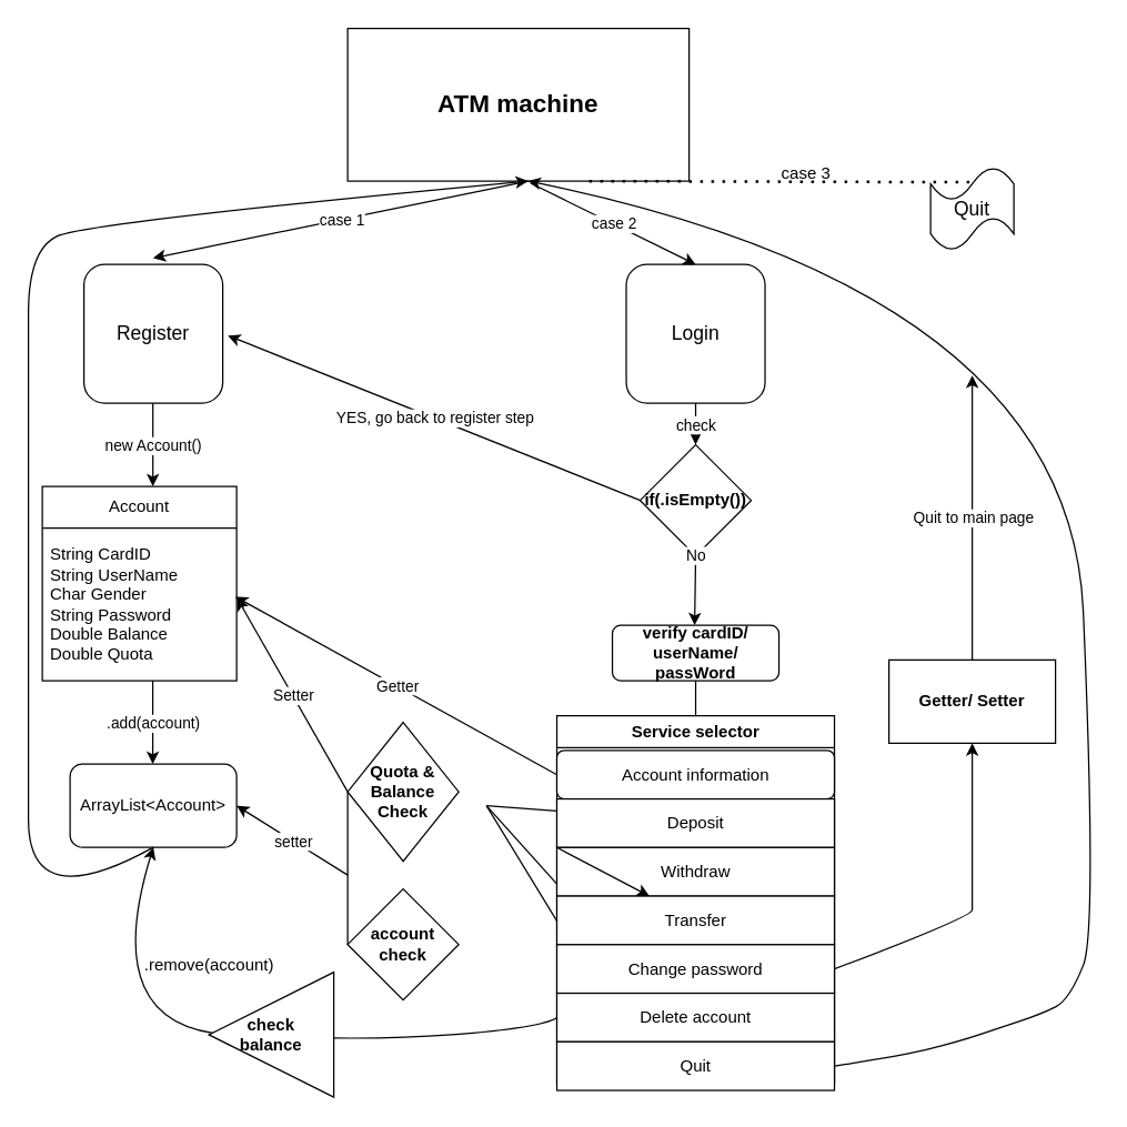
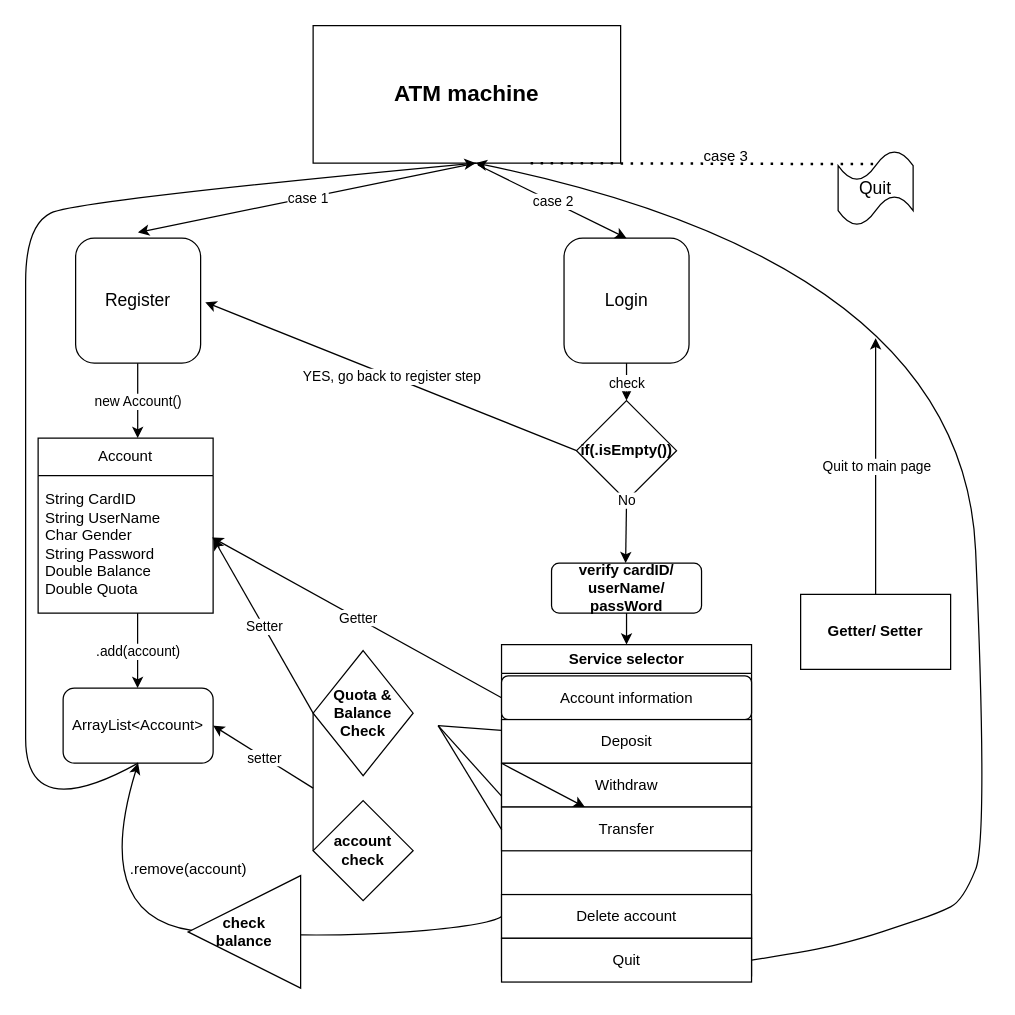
  <mxCell id="0" />
  <mxCell id="1" parent="0" />
  <mxCell id="2" value="&lt;font style=&quot;font-size: 18px;&quot;&gt;&lt;b&gt;ATM machine&lt;/b&gt;&lt;/font&gt;" style="rounded=0;whiteSpace=wrap;html=1;" vertex="1" parent="1"><mxGeometry x="250" y="20" width="246" height="110" as="geometry" /></mxCell>
  <mxCell id="3" value="&lt;font style=&quot;font-size: 14px;&quot;&gt;Login&lt;/font&gt;" style="rounded=1;whiteSpace=wrap;html=1;" vertex="1" parent="1"><mxGeometry x="450.73" y="190" width="100" height="100" as="geometry" /></mxCell>
  <mxCell id="4" value="&lt;font style=&quot;font-size: 14px;&quot;&gt;Register&lt;/font&gt;" style="rounded=1;whiteSpace=wrap;html=1;" vertex="1" parent="1"><mxGeometry x="60" y="190" width="100" height="100" as="geometry" /></mxCell>
  <mxCell id="5" value="" style="endArrow=none;dashed=1;html=1;dashPattern=1 3;strokeWidth=2;rounded=0;entryX=0.467;entryY=0.18;entryDx=0;entryDy=0;entryPerimeter=0;" edge="1" parent="1" target="6"><mxGeometry width="50" height="50" relative="1" as="geometry"><mxPoint x="424" y="130" as="sourcePoint" /><mxPoint x="790" y="150" as="targetPoint" /></mxGeometry></mxCell>
  <mxCell id="6" value="&lt;font style=&quot;font-size: 14px;&quot;&gt;Quit&lt;/font&gt;" style="shape=tape;whiteSpace=wrap;html=1;" vertex="1" parent="1"><mxGeometry x="670" y="120" width="60" height="60" as="geometry" /></mxCell>
  <mxCell id="7" value="Account" style="swimlane;fontStyle=0;childLayout=stackLayout;horizontal=1;startSize=30;horizontalStack=0;resizeParent=1;resizeParentMax=0;resizeLast=0;collapsible=1;marginBottom=0;whiteSpace=wrap;html=1;" vertex="1" parent="1"><mxGeometry x="30" y="350" width="140" height="140" as="geometry"><mxRectangle y="360" width="80" height="30" as="alternateBounds" /></mxGeometry></mxCell>
  <mxCell id="8" value="String CardID&lt;br&gt;String UserName&lt;br&gt;Char Gender&lt;br&gt;String Password&lt;br&gt;Double Balance&lt;br&gt;Double Quota" style="text;strokeColor=none;fillColor=none;align=left;verticalAlign=middle;spacingLeft=4;spacingRight=4;overflow=hidden;points=[[0,0.5],[1,0.5]];portConstraint=eastwest;rotatable=0;whiteSpace=wrap;html=1;" vertex="1" parent="7"><mxGeometry y="30" width="140" height="110" as="geometry" /></mxCell>
  <mxCell id="9" value="ArrayList&amp;lt;Account&amp;gt;" style="rounded=1;whiteSpace=wrap;html=1;" vertex="1" parent="1"><mxGeometry x="50" y="550" width="120" height="60" as="geometry" /></mxCell>
  <mxCell id="10" value="" style="endArrow=classic;html=1;rounded=0;" edge="1" parent="1"><mxGeometry relative="1" as="geometry"><mxPoint x="109.58" y="490" as="sourcePoint" /><mxPoint x="109.58" y="550" as="targetPoint" /></mxGeometry></mxCell>
  <mxCell id="11" value=".add(account)" style="edgeLabel;resizable=0;html=1;align=center;verticalAlign=middle;" connectable="0" vertex="1" parent="10"><mxGeometry relative="1" as="geometry" /></mxCell>
  <mxCell id="12" value="" style="endArrow=classic;html=1;rounded=0;" edge="1" parent="1"><mxGeometry relative="1" as="geometry"><mxPoint x="109.66" y="290" as="sourcePoint" /><mxPoint x="109.66" y="350" as="targetPoint" /></mxGeometry></mxCell>
  <mxCell id="13" value="new Account()" style="edgeLabel;resizable=0;html=1;align=center;verticalAlign=middle;" connectable="0" vertex="1" parent="12"><mxGeometry relative="1" as="geometry" /></mxCell>
  <mxCell id="14" value="" style="endArrow=classic;html=1;rounded=0;entryX=0.499;entryY=-0.046;entryDx=0;entryDy=0;entryPerimeter=0;" edge="1" parent="1" target="4"><mxGeometry relative="1" as="geometry"><mxPoint x="380.34" y="130" as="sourcePoint" /><mxPoint x="210" y="300" as="targetPoint" /></mxGeometry></mxCell>
  <mxCell id="15" value="case 1" style="edgeLabel;resizable=0;html=1;align=center;verticalAlign=middle;" connectable="0" vertex="1" parent="14"><mxGeometry relative="1" as="geometry" /></mxCell>
  <mxCell id="16" value="" style="endArrow=classic;html=1;rounded=0;entryX=0.5;entryY=0;entryDx=0;entryDy=0;exitX=0.536;exitY=1.014;exitDx=0;exitDy=0;exitPerimeter=0;" edge="1" parent="1" source="2" target="3"><mxGeometry relative="1" as="geometry"><mxPoint x="470.34" y="150" as="sourcePoint" /><mxPoint x="170" y="205" as="targetPoint" /></mxGeometry></mxCell>
  <mxCell id="17" value="case 2" style="edgeLabel;resizable=0;html=1;align=center;verticalAlign=middle;" connectable="0" vertex="1" parent="16"><mxGeometry relative="1" as="geometry" /></mxCell>
  <mxCell id="18" value="case 3" style="text;html=1;align=center;verticalAlign=middle;resizable=0;points=[];autosize=1;strokeColor=none;fillColor=none;" vertex="1" parent="1"><mxGeometry x="550" y="110" width="60" height="30" as="geometry" /></mxCell>
  <mxCell id="19" value="if(.isEmpty())" style="rhombus;whiteSpace=wrap;html=1;fontStyle=1" vertex="1" parent="1"><mxGeometry x="460.73" y="320" width="80" height="80" as="geometry" /></mxCell>
  <mxCell id="20" value="" style="endArrow=classic;html=1;rounded=0;entryX=0.5;entryY=0;entryDx=0;entryDy=0;" edge="1" parent="1" target="19"><mxGeometry relative="1" as="geometry"><mxPoint x="500.73" y="290" as="sourcePoint" /><mxPoint x="450.73" y="320" as="targetPoint" /></mxGeometry></mxCell>
  <mxCell id="21" value="check" style="edgeLabel;resizable=0;html=1;align=center;verticalAlign=middle;" connectable="0" vertex="1" parent="20"><mxGeometry relative="1" as="geometry" /></mxCell>
  <mxCell id="22" value="" style="endArrow=classic;html=1;rounded=0;exitX=0;exitY=0.5;exitDx=0;exitDy=0;entryX=1.037;entryY=0.513;entryDx=0;entryDy=0;entryPerimeter=0;" edge="1" parent="1" source="19" target="4"><mxGeometry relative="1" as="geometry"><mxPoint x="290" y="300" as="sourcePoint" /><mxPoint x="220" y="270" as="targetPoint" /></mxGeometry></mxCell>
  <mxCell id="23" value="YES, go back to register step" style="edgeLabel;resizable=0;html=1;align=center;verticalAlign=middle;" connectable="0" vertex="1" parent="22"><mxGeometry relative="1" as="geometry" /></mxCell>
  <mxCell id="24" value="" style="endArrow=classic;html=1;rounded=0;exitX=0.5;exitY=1;exitDx=0;exitDy=0;" edge="1" parent="1" source="19"><mxGeometry relative="1" as="geometry"><mxPoint x="480.73" y="470" as="sourcePoint" /><mxPoint x="500" y="450" as="targetPoint" /></mxGeometry></mxCell>
  <mxCell id="25" value="No" style="edgeLabel;resizable=0;html=1;align=center;verticalAlign=middle;" connectable="0" vertex="1" parent="24"><mxGeometry relative="1" as="geometry"><mxPoint y="-25" as="offset" /></mxGeometry></mxCell>
  <mxCell id="26" value="Service selector" style="swimlane;whiteSpace=wrap;html=1;" vertex="1" parent="1"><mxGeometry x="400.73" y="515.14" width="200" height="265" as="geometry"><mxRectangle x="280" y="485" width="130" height="25" as="alternateBounds" /></mxGeometry></mxCell>
  <mxCell id="27" value="Account information" style="whiteSpace=wrap;html=1;rounded=1;" vertex="1" parent="26"><mxGeometry y="25" width="200" height="35" as="geometry" /></mxCell>
  <mxCell id="28" value="Deposit" style="rounded=0;whiteSpace=wrap;html=1;" vertex="1" parent="26"><mxGeometry y="60" width="200" height="35" as="geometry" /></mxCell>
  <mxCell id="29" value="Withdraw" style="rounded=0;whiteSpace=wrap;html=1;" vertex="1" parent="26"><mxGeometry y="95" width="200" height="35" as="geometry" /></mxCell>
  <mxCell id="30" value="Transfer" style="rounded=0;whiteSpace=wrap;html=1;" vertex="1" parent="26"><mxGeometry y="130" width="200" height="35" as="geometry" /></mxCell>
- <mxCell id="31" value="Change password" style="rounded=0;whiteSpace=wrap;html=1;" vertex="1" parent="26"><mxGeometry y="165" width="200" height="35" as="geometry" /></mxCell>
  <mxCell id="32" value="Delete account" style="rounded=0;whiteSpace=wrap;html=1;" vertex="1" parent="26"><mxGeometry y="200" width="200" height="35" as="geometry" /></mxCell>
  <mxCell id="33" value="Quit" style="rounded=0;whiteSpace=wrap;html=1;" vertex="1" parent="26"><mxGeometry y="235" width="200" height="35" as="geometry" /></mxCell>
  <mxCell id="34" value="" style="endArrow=classic;html=1;rounded=0;exitX=0;exitY=0.5;exitDx=0;exitDy=0;entryX=0.994;entryY=0.45;entryDx=0;entryDy=0;entryPerimeter=0;" edge="1" parent="1" source="27" target="8"><mxGeometry relative="1" as="geometry"><mxPoint x="181.76" y="450" as="sourcePoint" /><mxPoint x="149.995" y="420" as="targetPoint" /></mxGeometry></mxCell>
  <mxCell id="35" value="Getter" style="edgeLabel;resizable=0;html=1;align=center;verticalAlign=middle;" connectable="0" vertex="1" parent="34"><mxGeometry relative="1" as="geometry" /></mxCell>
  <mxCell id="36" value="Quota &amp;amp; Balance Check" style="rhombus;whiteSpace=wrap;html=1;fontStyle=1" vertex="1" parent="1"><mxGeometry x="250" y="520" width="80" height="100" as="geometry" /></mxCell>
  <mxCell id="37" value="" style="endArrow=classic;html=1;rounded=0;exitX=0;exitY=0;exitDx=0;exitDy=0;" edge="1" parent="1" source="29" target="30"><mxGeometry width="50" height="50" relative="1" as="geometry"><mxPoint x="570.73" y="490" as="sourcePoint" /><mxPoint x="370.73" y="570" as="targetPoint" /></mxGeometry></mxCell>
  <mxCell id="38" value="" style="endArrow=none;html=1;rounded=0;entryX=0;entryY=0.25;entryDx=0;entryDy=0;" edge="1" parent="1" target="28"><mxGeometry width="50" height="50" relative="1" as="geometry"><mxPoint x="350" y="580" as="sourcePoint" /><mxPoint x="730.73" y="545" as="targetPoint" /></mxGeometry></mxCell>
  <mxCell id="39" value="" style="endArrow=none;html=1;rounded=0;exitX=0;exitY=0.75;exitDx=0;exitDy=0;" edge="1" parent="1" source="29"><mxGeometry width="50" height="50" relative="1" as="geometry"><mxPoint x="400.73" y="580" as="sourcePoint" /><mxPoint x="350" y="580" as="targetPoint" /></mxGeometry></mxCell>
  <mxCell id="40" value="" style="endArrow=none;html=1;rounded=0;exitX=0.001;exitY=0.521;exitDx=0;exitDy=0;exitPerimeter=0;" edge="1" parent="1" source="30"><mxGeometry width="50" height="50" relative="1" as="geometry"><mxPoint x="410.73" y="606" as="sourcePoint" /><mxPoint x="350" y="580" as="targetPoint" /></mxGeometry></mxCell>
  <mxCell id="41" value="" style="endArrow=classic;html=1;rounded=0;entryX=1.002;entryY=0.458;entryDx=0;entryDy=0;exitX=0;exitY=0.5;exitDx=0;exitDy=0;entryPerimeter=0;" edge="1" parent="1" source="36" target="8"><mxGeometry relative="1" as="geometry"><mxPoint x="320" y="500" as="sourcePoint" /><mxPoint x="420" y="500" as="targetPoint" /></mxGeometry></mxCell>
  <mxCell id="42" value="Setter" style="edgeLabel;resizable=0;html=1;align=center;verticalAlign=middle;" connectable="0" vertex="1" parent="41"><mxGeometry relative="1" as="geometry" /></mxCell>
  <mxCell id="43" value="account &lt;br&gt;check" style="rhombus;whiteSpace=wrap;html=1;fontStyle=1" vertex="1" parent="1"><mxGeometry x="250" y="640" width="80" height="80" as="geometry" /></mxCell>
  <mxCell id="44" value="" style="endArrow=none;html=1;rounded=0;exitX=0;exitY=0.5;exitDx=0;exitDy=0;" edge="1" parent="1" source="43"><mxGeometry width="50" height="50" relative="1" as="geometry"><mxPoint x="200" y="620" as="sourcePoint" /><mxPoint x="250" y="570" as="targetPoint" /></mxGeometry></mxCell>
  <mxCell id="45" value="" style="endArrow=classic;html=1;rounded=0;entryX=1;entryY=0.5;entryDx=0;entryDy=0;" edge="1" parent="1" target="9"><mxGeometry relative="1" as="geometry"><mxPoint x="250" y="630" as="sourcePoint" /><mxPoint x="90" y="610" as="targetPoint" /></mxGeometry></mxCell>
  <mxCell id="46" value="setter" style="edgeLabel;resizable=0;html=1;align=center;verticalAlign=middle;" connectable="0" vertex="1" parent="45"><mxGeometry relative="1" as="geometry" /></mxCell>
  <mxCell id="47" value="" style="curved=1;endArrow=classic;html=1;rounded=0;entryX=0.5;entryY=1;entryDx=0;entryDy=0;exitX=0;exitY=0.5;exitDx=0;exitDy=0;" edge="1" parent="1" source="32" target="9"><mxGeometry width="50" height="50" relative="1" as="geometry"><mxPoint x="400" y="690" as="sourcePoint" /><mxPoint x="310" y="750" as="targetPoint" /><Array as="points"><mxPoint x="390" y="740" /><mxPoint x="260" y="750" /><mxPoint x="70" y="740" /></Array></mxGeometry></mxCell>
  <mxCell id="48" value=".remove(account)" style="text;html=1;align=center;verticalAlign=middle;resizable=0;points=[];autosize=1;strokeColor=none;fillColor=none;" vertex="1" parent="1"><mxGeometry x="90" y="680" width="120" height="30" as="geometry" /></mxCell>
  <mxCell id="49" value="check &lt;br&gt;balance" style="triangle;whiteSpace=wrap;html=1;direction=west;fontStyle=1" vertex="1" parent="1"><mxGeometry x="150" y="700" width="90" height="90" as="geometry" /></mxCell>
  <mxCell id="50" value="Getter/ Setter" style="rounded=0;whiteSpace=wrap;html=1;fontStyle=1" vertex="1" parent="1"><mxGeometry x="640" y="475" width="120" height="60" as="geometry" /></mxCell>
- <mxCell id="51" value="" style="curved=1;endArrow=classic;html=1;rounded=0;entryX=0.5;entryY=1;entryDx=0;entryDy=0;exitX=1;exitY=0.5;exitDx=0;exitDy=0;" edge="1" parent="1" source="31" target="50"><mxGeometry width="50" height="50" relative="1" as="geometry"><mxPoint x="670" y="620" as="sourcePoint" /><mxPoint x="720" y="570" as="targetPoint" /><Array as="points"><mxPoint x="700" y="660" /><mxPoint x="700" y="650" /><mxPoint x="700" y="600" /></Array></mxGeometry></mxCell>
  <mxCell id="52" value="" style="curved=1;endArrow=classic;html=1;rounded=0;exitX=1;exitY=0.5;exitDx=0;exitDy=0;" edge="1" parent="1" source="33"><mxGeometry width="50" height="50" relative="1" as="geometry"><mxPoint x="600.73" y="730" as="sourcePoint" /><mxPoint x="380" y="130" as="targetPoint" /><Array as="points"><mxPoint x="650" y="760" /><mxPoint x="690" y="750" /><mxPoint x="720" y="740" /><mxPoint x="750" y="730" /><mxPoint x="770" y="720" /><mxPoint x="790" y="670" /><mxPoint x="770" y="210" /></Array></mxGeometry></mxCell>
  <mxCell id="53" value="" style="endArrow=classic;html=1;rounded=0;exitX=0.5;exitY=0;exitDx=0;exitDy=0;" edge="1" parent="1" source="50"><mxGeometry relative="1" as="geometry"><mxPoint x="650" y="410" as="sourcePoint" /><mxPoint x="700" y="270" as="targetPoint" /></mxGeometry></mxCell>
  <mxCell id="54" value="Quit to main page" style="edgeLabel;resizable=0;html=1;align=center;verticalAlign=middle;" connectable="0" vertex="1" parent="53"><mxGeometry relative="1" as="geometry" /></mxCell>
  <mxCell id="55" value="&lt;b&gt;verify cardID/ userName/ passWord&lt;/b&gt;" style="rounded=1;whiteSpace=wrap;html=1;" vertex="1" parent="1"><mxGeometry x="440.73" y="450" width="120" height="40" as="geometry" /></mxCell>
- <mxCell id="56" value="" style="endArrow=none;html=1;rounded=0;entryX=0.5;entryY=0;entryDx=0;entryDy=0;exitX=0.5;exitY=1;exitDx=0;exitDy=0;" edge="1" parent="1" source="55" target="26"><mxGeometry width="50" height="50" relative="1" as="geometry"><mxPoint x="380" y="500" as="sourcePoint" /><mxPoint x="430" y="450" as="targetPoint" /></mxGeometry></mxCell>
+ <mxCell id="56" value="" style="endArrow=classic;html=1;rounded=0;entryX=0.5;entryY=0;entryDx=0;entryDy=0;exitX=0.5;exitY=1;exitDx=0;exitDy=0;" edge="1" parent="1" source="55" target="26"><mxGeometry width="50" height="50" relative="1" as="geometry"><mxPoint x="380" y="500" as="sourcePoint" /><mxPoint x="430" y="450" as="targetPoint" /></mxGeometry></mxCell>
  <mxCell id="57" value="" style="curved=1;endArrow=classic;html=1;rounded=0;" edge="1" parent="1"><mxGeometry width="50" height="50" relative="1" as="geometry"><mxPoint x="110" y="610" as="sourcePoint" /><mxPoint x="380" y="130" as="targetPoint" /><Array as="points"><mxPoint x="20" y="660" /><mxPoint x="20" y="520" /><mxPoint x="20" y="470" /><mxPoint x="20" y="420" /><mxPoint x="20" y="270" /><mxPoint x="20" y="180" /><mxPoint x="60" y="160" /></Array></mxGeometry></mxCell>
